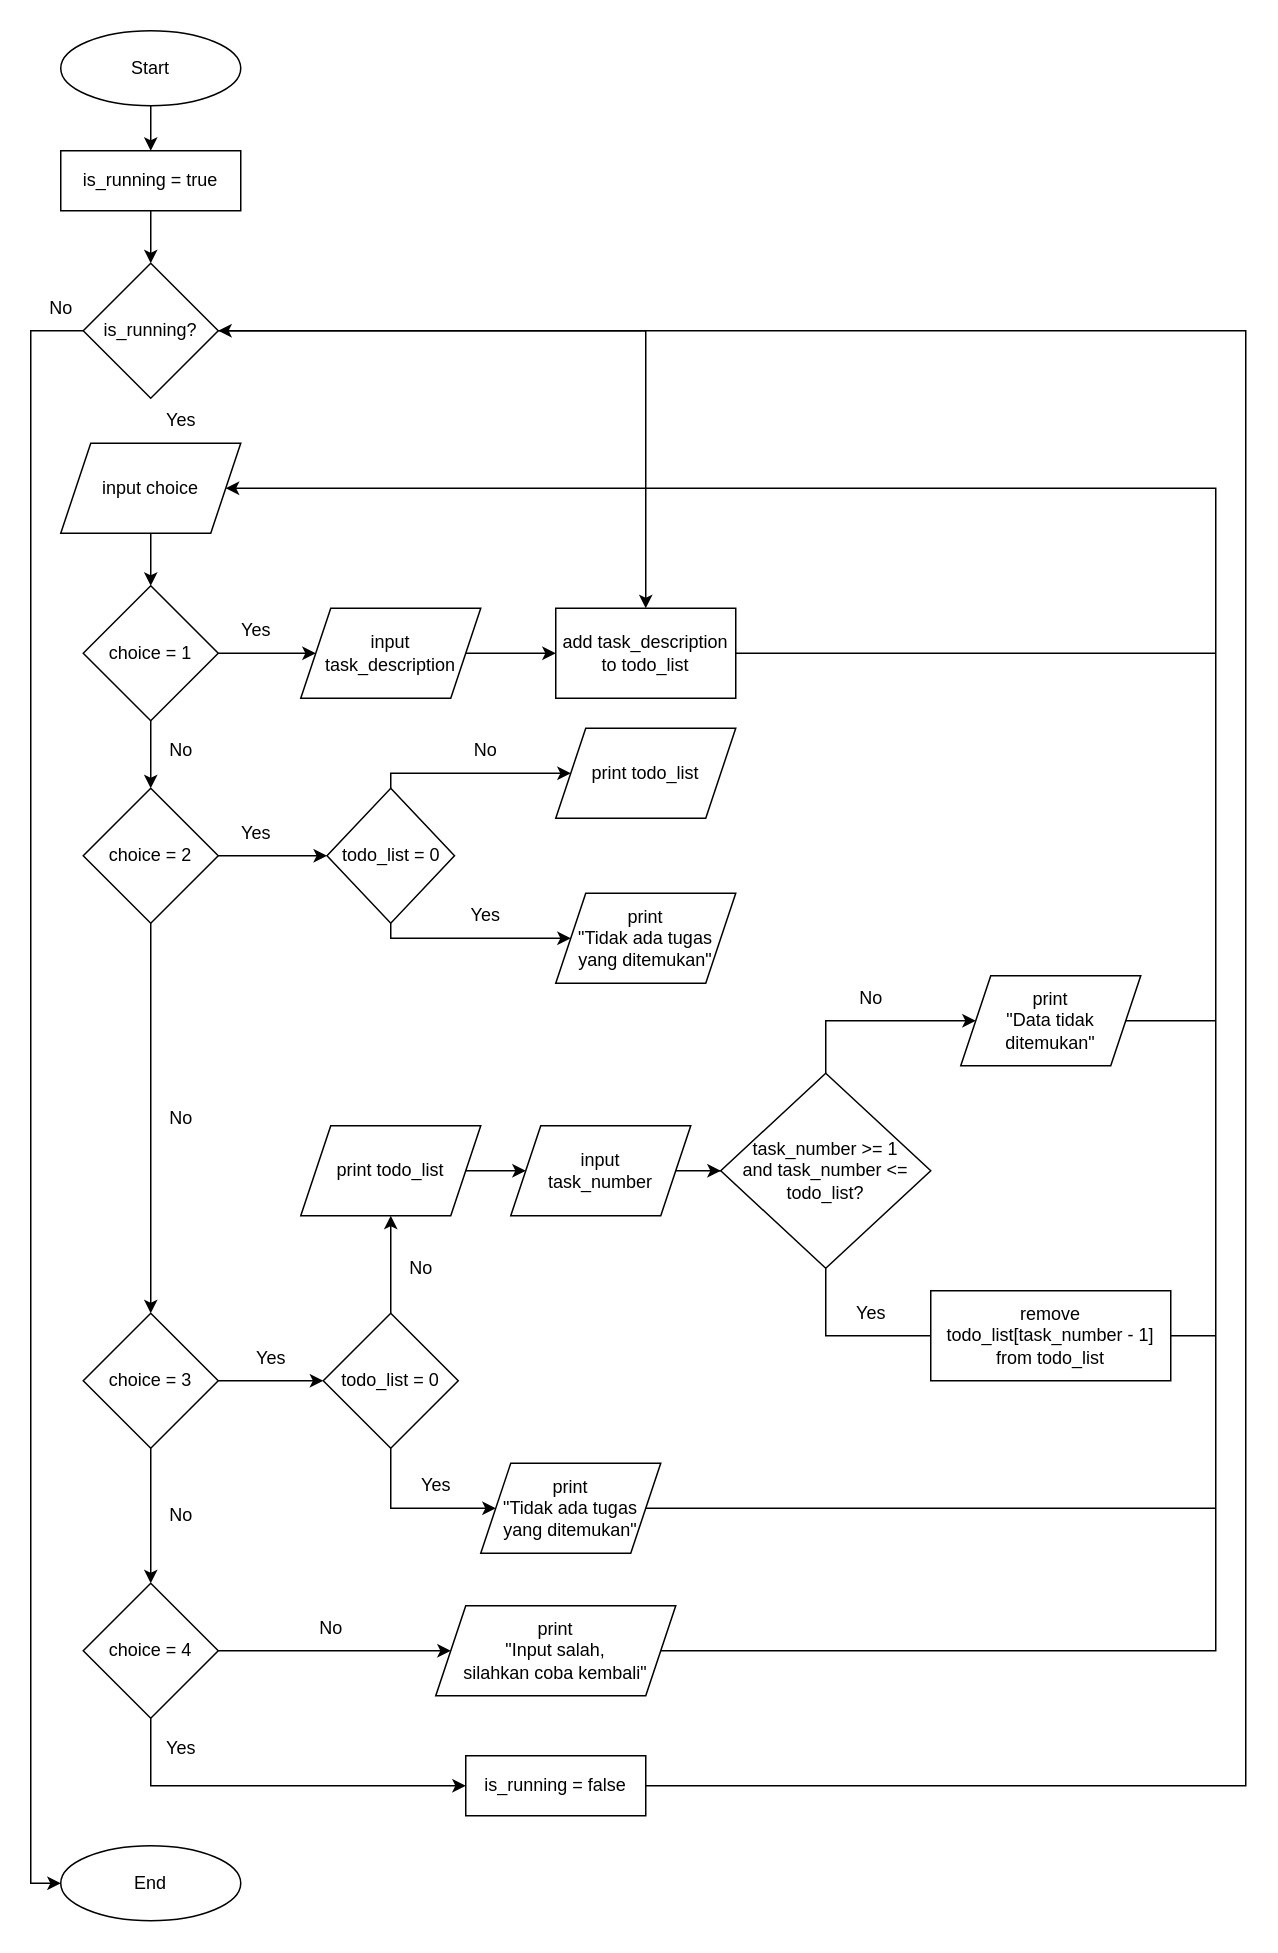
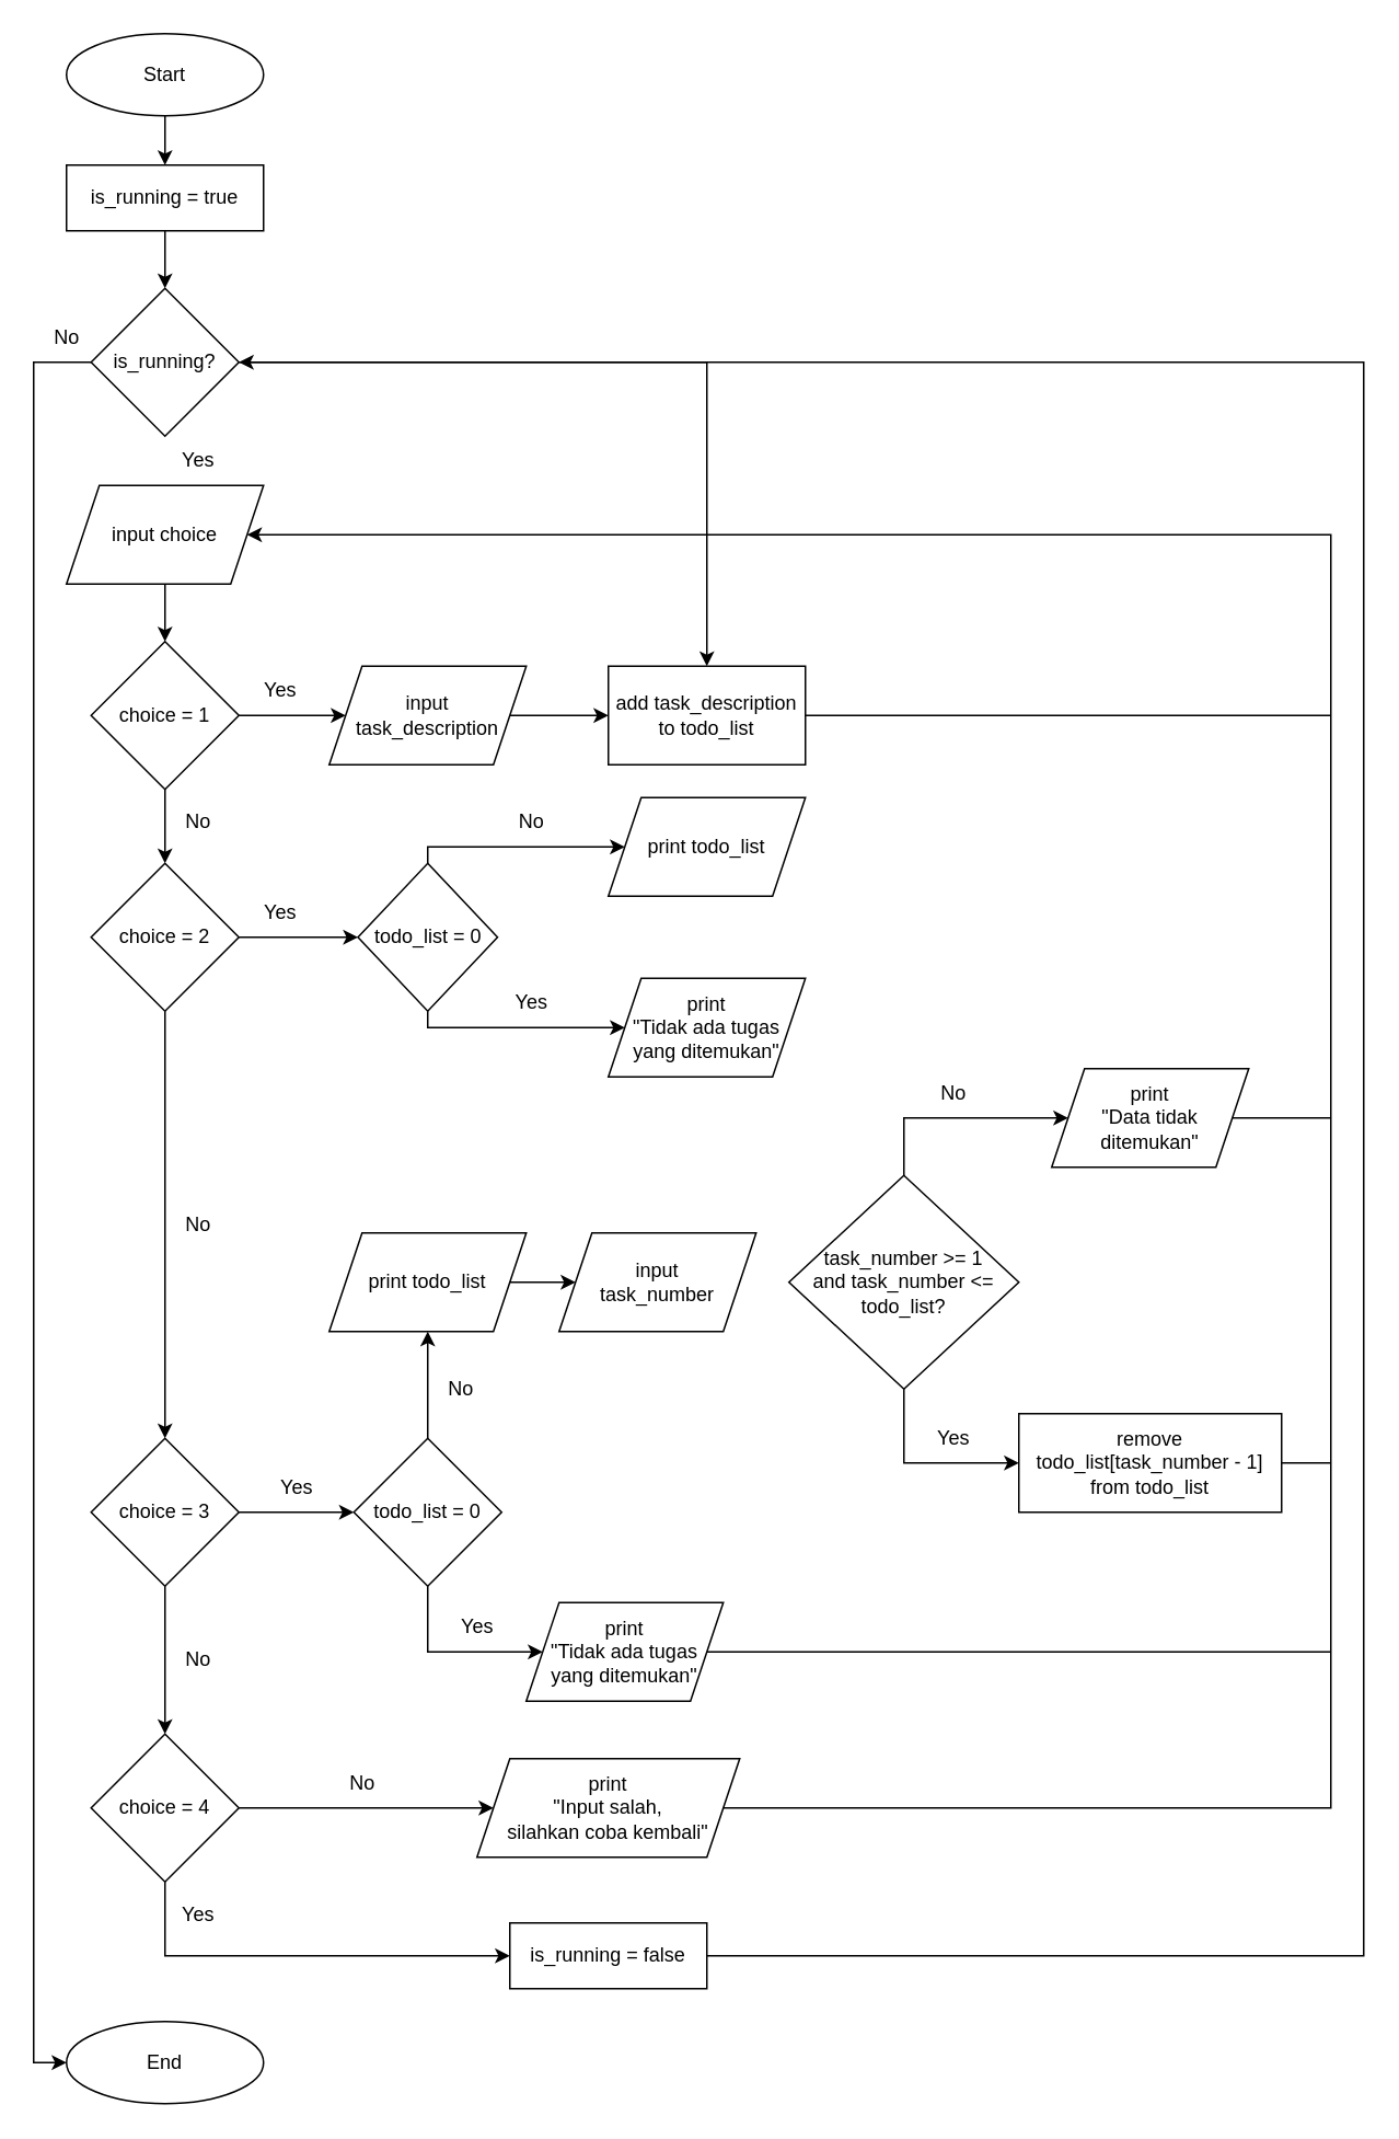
  <mxCell id="0" />
  <mxCell id="1" parent="0" />
  <mxCell id="2" value="" style="edgeStyle=orthogonalEdgeStyle;rounded=0;orthogonalLoop=1;jettySize=auto;html=1;" edge="1" parent="1" source="3" target="66"><mxGeometry relative="1" as="geometry" /></mxCell>
  <mxCell id="3" value="Start" style="ellipse;whiteSpace=wrap;html=1;" parent="1" vertex="1"><mxGeometry x="40" y="20" width="120" height="50" as="geometry" /></mxCell>
  <mxCell id="4" value="" style="edgeStyle=orthogonalEdgeStyle;rounded=0;orthogonalLoop=1;jettySize=auto;html=1;" edge="1" parent="1" source="6" target="13"><mxGeometry relative="1" as="geometry" /></mxCell>
  <mxCell id="5" style="edgeStyle=orthogonalEdgeStyle;rounded=0;orthogonalLoop=1;jettySize=auto;html=1;entryX=0;entryY=0.5;entryDx=0;entryDy=0;" edge="1" parent="1" source="6" target="63"><mxGeometry relative="1" as="geometry"><Array as="points"><mxPoint x="20" y="220" /><mxPoint x="20" y="1255" /></Array></mxGeometry></mxCell>
  <mxCell id="6" value="is_running?" style="rhombus;whiteSpace=wrap;html=1;" vertex="1" parent="1"><mxGeometry x="55" y="175" width="90" height="90" as="geometry" /></mxCell>
  <mxCell id="7" value="" style="edgeStyle=orthogonalEdgeStyle;rounded=0;orthogonalLoop=1;jettySize=auto;html=1;" edge="1" parent="1" source="8" target="11"><mxGeometry relative="1" as="geometry" /></mxCell>
  <mxCell id="8" value="input choice" style="shape=parallelogram;perimeter=parallelogramPerimeter;whiteSpace=wrap;html=1;fixedSize=1;" vertex="1" parent="1"><mxGeometry x="40" y="295" width="120" height="60" as="geometry" /></mxCell>
  <mxCell id="9" value="" style="edgeStyle=orthogonalEdgeStyle;rounded=0;orthogonalLoop=1;jettySize=auto;html=1;" edge="1" parent="1" source="11" target="17"><mxGeometry relative="1" as="geometry" /></mxCell>
  <mxCell id="10" value="" style="edgeStyle=orthogonalEdgeStyle;rounded=0;orthogonalLoop=1;jettySize=auto;html=1;" edge="1" parent="1" source="11" target="27"><mxGeometry relative="1" as="geometry" /></mxCell>
  <mxCell id="11" value="choice = 1" style="rhombus;whiteSpace=wrap;html=1;" vertex="1" parent="1"><mxGeometry x="55" y="390" width="90" height="90" as="geometry" /></mxCell>
  <mxCell id="12" style="edgeStyle=orthogonalEdgeStyle;rounded=0;orthogonalLoop=1;jettySize=auto;html=1;endArrow=none;endFill=0;" edge="1" parent="1" source="13"><mxGeometry relative="1" as="geometry"><mxPoint x="810" y="435" as="targetPoint" /></mxGeometry></mxCell>
  <mxCell id="13" value="add task_description to todo_list" style="rounded=0;whiteSpace=wrap;html=1;" vertex="1" parent="1"><mxGeometry x="370" y="405" width="120" height="60" as="geometry" /></mxCell>
  <mxCell id="14" value="Yes" style="text;html=1;align=center;verticalAlign=middle;resizable=0;points=[];autosize=1;strokeColor=none;fillColor=none;" vertex="1" parent="1"><mxGeometry x="302.5" y="595" width="40" height="30" as="geometry" /></mxCell>
  <mxCell id="15" value="" style="edgeStyle=orthogonalEdgeStyle;rounded=0;orthogonalLoop=1;jettySize=auto;html=1;" edge="1" parent="1" source="17" target="21"><mxGeometry relative="1" as="geometry" /></mxCell>
  <mxCell id="16" style="edgeStyle=orthogonalEdgeStyle;rounded=0;orthogonalLoop=1;jettySize=auto;html=1;entryX=0.5;entryY=0;entryDx=0;entryDy=0;" edge="1" parent="1" source="17" target="32"><mxGeometry relative="1" as="geometry" /></mxCell>
  <mxCell id="17" value="choice = 2" style="rhombus;whiteSpace=wrap;html=1;" vertex="1" parent="1"><mxGeometry x="55" y="525" width="90" height="90" as="geometry" /></mxCell>
  <mxCell id="18" value="No" style="text;html=1;align=center;verticalAlign=middle;resizable=0;points=[];autosize=1;strokeColor=none;fillColor=none;" vertex="1" parent="1"><mxGeometry x="260" y="830" width="40" height="30" as="geometry" /></mxCell>
  <mxCell id="19" style="edgeStyle=orthogonalEdgeStyle;rounded=0;orthogonalLoop=1;jettySize=auto;html=1;" edge="1" parent="1" source="21" target="28"><mxGeometry relative="1" as="geometry"><Array as="points"><mxPoint x="260" y="625" /></Array></mxGeometry></mxCell>
  <mxCell id="20" style="edgeStyle=orthogonalEdgeStyle;rounded=0;orthogonalLoop=1;jettySize=auto;html=1;" edge="1" parent="1" source="21" target="25"><mxGeometry relative="1" as="geometry"><Array as="points"><mxPoint x="260" y="515" /></Array></mxGeometry></mxCell>
  <mxCell id="21" value="todo_list = 0" style="rhombus;whiteSpace=wrap;html=1;" vertex="1" parent="1"><mxGeometry x="217.5" y="525" width="85" height="90" as="geometry" /></mxCell>
  <mxCell id="22" value="Yes" style="text;html=1;align=center;verticalAlign=middle;resizable=0;points=[];autosize=1;strokeColor=none;fillColor=none;" vertex="1" parent="1"><mxGeometry x="150" y="405" width="40" height="30" as="geometry" /></mxCell>
  <mxCell id="23" value="Yes" style="text;html=1;align=center;verticalAlign=middle;resizable=0;points=[];autosize=1;strokeColor=none;fillColor=none;" vertex="1" parent="1"><mxGeometry x="100" y="265" width="40" height="30" as="geometry" /></mxCell>
  <mxCell id="24" value="Yes" style="text;html=1;align=center;verticalAlign=middle;resizable=0;points=[];autosize=1;strokeColor=none;fillColor=none;" vertex="1" parent="1"><mxGeometry x="150" y="540" width="40" height="30" as="geometry" /></mxCell>
  <mxCell id="25" value="print todo_list" style="shape=parallelogram;perimeter=parallelogramPerimeter;whiteSpace=wrap;html=1;fixedSize=1;" vertex="1" parent="1"><mxGeometry x="370" y="485" width="120" height="60" as="geometry" /></mxCell>
  <mxCell id="26" value="" style="edgeStyle=orthogonalEdgeStyle;rounded=0;orthogonalLoop=1;jettySize=auto;html=1;" edge="1" parent="1" source="27" target="13"><mxGeometry relative="1" as="geometry" /></mxCell>
  <mxCell id="27" value="input&lt;br&gt;task_description" style="shape=parallelogram;perimeter=parallelogramPerimeter;whiteSpace=wrap;html=1;fixedSize=1;" vertex="1" parent="1"><mxGeometry x="200" y="405" width="120" height="60" as="geometry" /></mxCell>
  <mxCell id="28" value="print&lt;br&gt;&quot;Tidak ada tugas yang ditemukan&quot;" style="shape=parallelogram;perimeter=parallelogramPerimeter;whiteSpace=wrap;html=1;fixedSize=1;" vertex="1" parent="1"><mxGeometry x="370" y="595" width="120" height="60" as="geometry" /></mxCell>
  <mxCell id="29" value="No" style="text;html=1;align=center;verticalAlign=middle;resizable=0;points=[];autosize=1;strokeColor=none;fillColor=none;" vertex="1" parent="1"><mxGeometry x="100" y="485" width="40" height="30" as="geometry" /></mxCell>
  <mxCell id="30" value="" style="edgeStyle=orthogonalEdgeStyle;rounded=0;orthogonalLoop=1;jettySize=auto;html=1;" edge="1" parent="1" source="32" target="57"><mxGeometry relative="1" as="geometry" /></mxCell>
  <mxCell id="31" value="" style="edgeStyle=orthogonalEdgeStyle;rounded=0;orthogonalLoop=1;jettySize=auto;html=1;" edge="1" parent="1" source="32" target="36"><mxGeometry relative="1" as="geometry" /></mxCell>
  <mxCell id="32" value="choice = 3" style="rhombus;whiteSpace=wrap;html=1;" vertex="1" parent="1"><mxGeometry x="55" y="875" width="90" height="90" as="geometry" /></mxCell>
  <mxCell id="33" value="No" style="text;html=1;align=center;verticalAlign=middle;resizable=0;points=[];autosize=1;strokeColor=none;fillColor=none;" vertex="1" parent="1"><mxGeometry x="302.5" y="485" width="40" height="30" as="geometry" /></mxCell>
  <mxCell id="34" style="edgeStyle=orthogonalEdgeStyle;rounded=0;orthogonalLoop=1;jettySize=auto;html=1;entryX=0;entryY=0.5;entryDx=0;entryDy=0;" edge="1" parent="1" source="36" target="41"><mxGeometry relative="1" as="geometry"><Array as="points"><mxPoint x="260" y="1005" /></Array></mxGeometry></mxCell>
  <mxCell id="35" value="" style="edgeStyle=orthogonalEdgeStyle;rounded=0;orthogonalLoop=1;jettySize=auto;html=1;" edge="1" parent="1" source="36" target="39"><mxGeometry relative="1" as="geometry" /></mxCell>
  <mxCell id="36" value="todo_list = 0" style="rhombus;whiteSpace=wrap;html=1;" vertex="1" parent="1"><mxGeometry x="215" y="875" width="90" height="90" as="geometry" /></mxCell>
  <mxCell id="37" value="No" style="text;html=1;align=center;verticalAlign=middle;resizable=0;points=[];autosize=1;strokeColor=none;fillColor=none;" vertex="1" parent="1"><mxGeometry x="200" y="1070" width="40" height="30" as="geometry" /></mxCell>
  <mxCell id="38" value="" style="edgeStyle=orthogonalEdgeStyle;rounded=0;orthogonalLoop=1;jettySize=auto;html=1;" edge="1" parent="1" source="39" target="45"><mxGeometry relative="1" as="geometry" /></mxCell>
  <mxCell id="39" value="print todo_list" style="shape=parallelogram;perimeter=parallelogramPerimeter;whiteSpace=wrap;html=1;fixedSize=1;" vertex="1" parent="1"><mxGeometry x="200" y="750" width="120" height="60" as="geometry" /></mxCell>
  <mxCell id="40" style="edgeStyle=orthogonalEdgeStyle;rounded=0;orthogonalLoop=1;jettySize=auto;html=1;endArrow=none;endFill=0;" edge="1" parent="1" source="41"><mxGeometry relative="1" as="geometry"><mxPoint x="810" y="1005" as="targetPoint" /></mxGeometry></mxCell>
  <mxCell id="41" value="print&lt;br&gt;&quot;Tidak ada tugas yang ditemukan&quot;" style="shape=parallelogram;perimeter=parallelogramPerimeter;whiteSpace=wrap;html=1;fixedSize=1;" vertex="1" parent="1"><mxGeometry x="320" y="975" width="120" height="60" as="geometry" /></mxCell>
  <mxCell id="42" value="No" style="text;html=1;align=center;verticalAlign=middle;resizable=0;points=[];autosize=1;strokeColor=none;fillColor=none;" vertex="1" parent="1"><mxGeometry x="100" y="730" width="40" height="30" as="geometry" /></mxCell>
  <mxCell id="43" value="Yes" style="text;html=1;align=center;verticalAlign=middle;resizable=0;points=[];autosize=1;strokeColor=none;fillColor=none;" vertex="1" parent="1"><mxGeometry x="160" y="890" width="40" height="30" as="geometry" /></mxCell>
- <mxCell id="44" value="" style="edgeStyle=orthogonalEdgeStyle;rounded=0;orthogonalLoop=1;jettySize=auto;html=1;" edge="1" parent="1" source="45" target="48"><mxGeometry relative="1" as="geometry" /></mxCell>
  <mxCell id="45" value="input&lt;br&gt;task_number" style="shape=parallelogram;perimeter=parallelogramPerimeter;whiteSpace=wrap;html=1;fixedSize=1;" vertex="1" parent="1"><mxGeometry x="340" y="750" width="120" height="60" as="geometry" /></mxCell>
  <mxCell id="46" style="edgeStyle=orthogonalEdgeStyle;rounded=0;orthogonalLoop=1;jettySize=auto;html=1;entryX=0;entryY=0.5;entryDx=0;entryDy=0;" edge="1" parent="1" source="48" target="52"><mxGeometry relative="1" as="geometry"><Array as="points"><mxPoint x="550" y="680" /></Array></mxGeometry></mxCell>
- <mxCell id="47" style="edgeStyle=orthogonalEdgeStyle;rounded=0;orthogonalLoop=1;jettySize=auto;html=1;entryX=0;entryY=0.5;entryDx=0;entryDy=0;endArrow=none;" edge="1" parent="1" source="48" target="50"><mxGeometry relative="1" as="geometry" /></mxCell>
+ <mxCell id="47" style="edgeStyle=orthogonalEdgeStyle;rounded=0;orthogonalLoop=1;jettySize=auto;html=1;entryX=0;entryY=0.5;entryDx=0;entryDy=0;" edge="1" parent="1" source="48" target="50"><mxGeometry relative="1" as="geometry" /></mxCell>
  <mxCell id="48" value="&lt;font style=&quot;font-size: 12px;&quot;&gt;task_number &amp;gt;= 1&lt;br&gt;and task_number &amp;lt;= todo_list?&lt;/font&gt;" style="rhombus;whiteSpace=wrap;html=1;align=center;" vertex="1" parent="1"><mxGeometry x="480" y="715" width="140" height="130" as="geometry" /></mxCell>
  <mxCell id="49" style="edgeStyle=orthogonalEdgeStyle;rounded=0;orthogonalLoop=1;jettySize=auto;html=1;endArrow=none;endFill=0;" edge="1" parent="1" source="50"><mxGeometry relative="1" as="geometry"><mxPoint x="810" y="890" as="targetPoint" /></mxGeometry></mxCell>
  <mxCell id="50" value="remove todo_list[task_number - 1] from todo_list" style="rounded=0;whiteSpace=wrap;html=1;" vertex="1" parent="1"><mxGeometry x="620" y="860" width="160" height="60" as="geometry" /></mxCell>
  <mxCell id="51" style="edgeStyle=orthogonalEdgeStyle;rounded=0;orthogonalLoop=1;jettySize=auto;html=1;endArrow=none;endFill=0;" edge="1" parent="1" source="52"><mxGeometry relative="1" as="geometry"><mxPoint x="810" y="680" as="targetPoint" /></mxGeometry></mxCell>
  <mxCell id="52" value="print&lt;br&gt;&quot;Data tidak ditemukan&quot;" style="shape=parallelogram;perimeter=parallelogramPerimeter;whiteSpace=wrap;html=1;fixedSize=1;" vertex="1" parent="1"><mxGeometry x="640" y="650" width="120" height="60" as="geometry" /></mxCell>
  <mxCell id="53" value="Yes" style="text;html=1;align=center;verticalAlign=middle;resizable=0;points=[];autosize=1;strokeColor=none;fillColor=none;" vertex="1" parent="1"><mxGeometry x="270" y="975" width="40" height="30" as="geometry" /></mxCell>
  <mxCell id="54" value="No" style="text;html=1;align=center;verticalAlign=middle;resizable=0;points=[];autosize=1;strokeColor=none;fillColor=none;" vertex="1" parent="1"><mxGeometry x="100" y="995" width="40" height="30" as="geometry" /></mxCell>
  <mxCell id="55" style="edgeStyle=orthogonalEdgeStyle;rounded=0;orthogonalLoop=1;jettySize=auto;html=1;entryX=0;entryY=0.5;entryDx=0;entryDy=0;" edge="1" parent="1" source="57" target="59"><mxGeometry relative="1" as="geometry" /></mxCell>
  <mxCell id="56" style="edgeStyle=orthogonalEdgeStyle;rounded=0;orthogonalLoop=1;jettySize=auto;html=1;entryX=0;entryY=0.5;entryDx=0;entryDy=0;" edge="1" parent="1" source="57" target="68"><mxGeometry relative="1" as="geometry"><Array as="points"><mxPoint x="100" y="1190" /></Array></mxGeometry></mxCell>
  <mxCell id="57" value="choice = 4" style="rhombus;whiteSpace=wrap;html=1;" vertex="1" parent="1"><mxGeometry x="55" y="1055" width="90" height="90" as="geometry" /></mxCell>
  <mxCell id="58" style="edgeStyle=orthogonalEdgeStyle;rounded=0;orthogonalLoop=1;jettySize=auto;html=1;entryX=1;entryY=0.5;entryDx=0;entryDy=0;" edge="1" parent="1" source="59" target="8"><mxGeometry relative="1" as="geometry"><Array as="points"><mxPoint x="810" y="1100" /><mxPoint x="810" y="325" /></Array></mxGeometry></mxCell>
  <mxCell id="59" value="print&lt;br&gt;&quot;Input salah,&lt;br&gt;silahkan coba kembali&quot;" style="shape=parallelogram;perimeter=parallelogramPerimeter;whiteSpace=wrap;html=1;fixedSize=1;" vertex="1" parent="1"><mxGeometry x="290" y="1070" width="160" height="60" as="geometry" /></mxCell>
  <mxCell id="60" value="Yes" style="text;html=1;align=center;verticalAlign=middle;resizable=0;points=[];autosize=1;strokeColor=none;fillColor=none;" vertex="1" parent="1"><mxGeometry x="560" y="860" width="40" height="30" as="geometry" /></mxCell>
  <mxCell id="61" value="No" style="text;html=1;align=center;verticalAlign=middle;resizable=0;points=[];autosize=1;strokeColor=none;fillColor=none;" vertex="1" parent="1"><mxGeometry x="560" y="650" width="40" height="30" as="geometry" /></mxCell>
  <mxCell id="62" value="Yes" style="text;html=1;align=center;verticalAlign=middle;resizable=0;points=[];autosize=1;strokeColor=none;fillColor=none;" vertex="1" parent="1"><mxGeometry x="100" y="1150" width="40" height="30" as="geometry" /></mxCell>
  <mxCell id="63" value="End" style="ellipse;whiteSpace=wrap;html=1;" vertex="1" parent="1"><mxGeometry x="40" y="1230" width="120" height="50" as="geometry" /></mxCell>
  <mxCell id="64" value="No" style="text;html=1;align=center;verticalAlign=middle;resizable=0;points=[];autosize=1;strokeColor=none;fillColor=none;" vertex="1" parent="1"><mxGeometry x="20" y="190" width="40" height="30" as="geometry" /></mxCell>
  <mxCell id="65" style="edgeStyle=orthogonalEdgeStyle;rounded=0;orthogonalLoop=1;jettySize=auto;html=1;entryX=0.5;entryY=0;entryDx=0;entryDy=0;" edge="1" parent="1" source="66" target="6"><mxGeometry relative="1" as="geometry" /></mxCell>
  <mxCell id="66" value="is_running = true" style="rounded=0;whiteSpace=wrap;html=1;" vertex="1" parent="1"><mxGeometry x="40" y="100" width="120" height="40" as="geometry" /></mxCell>
  <mxCell id="67" style="edgeStyle=orthogonalEdgeStyle;rounded=0;orthogonalLoop=1;jettySize=auto;html=1;entryX=1;entryY=0.5;entryDx=0;entryDy=0;" edge="1" parent="1" source="68" target="6"><mxGeometry relative="1" as="geometry"><Array as="points"><mxPoint x="830" y="1190" /><mxPoint x="830" y="220" /></Array></mxGeometry></mxCell>
  <mxCell id="68" value="is_running = false" style="rounded=0;whiteSpace=wrap;html=1;" vertex="1" parent="1"><mxGeometry x="310" y="1170" width="120" height="40" as="geometry" /></mxCell>
